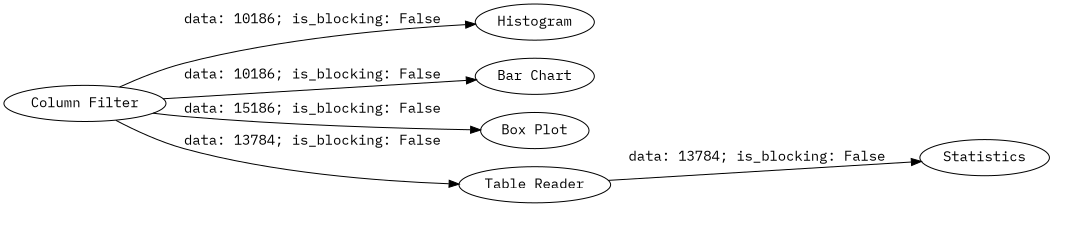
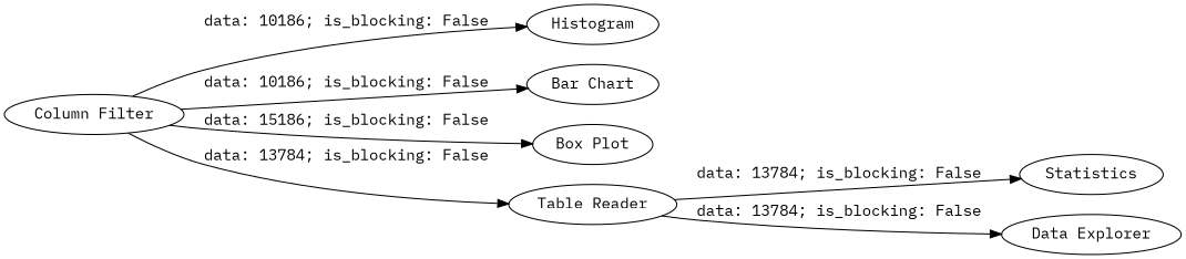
  digraph {
    fontname="IBM Plex Mono"
    rankdir=LR
    node [fontname="IBM Plex Mono"]
    edge [fontname="IBM Plex Mono"]
    n1 [label=Histogram]
    n2 [label="Column Filter"]
    n3 [label="Bar Chart"]
    n4 [label="Box Plot"]
    n5 [label="Table Reader"]
    n6 [label=Statistics]
+   n7 [label="Data Explorer"]
    n2 -> n1 [label="data: 10186; is_blocking: False"]
    n2 -> n3 [label="data: 10186; is_blocking: False"]
    n2 -> n4 [label="data: 15186; is_blocking: False"]
    n2 -> n5 [label="data: 13784; is_blocking: False"]
    n5 -> n6 [label="data: 13784; is_blocking: False"]
+   n5 -> n7 [label="data: 13784; is_blocking: False"]
  }
